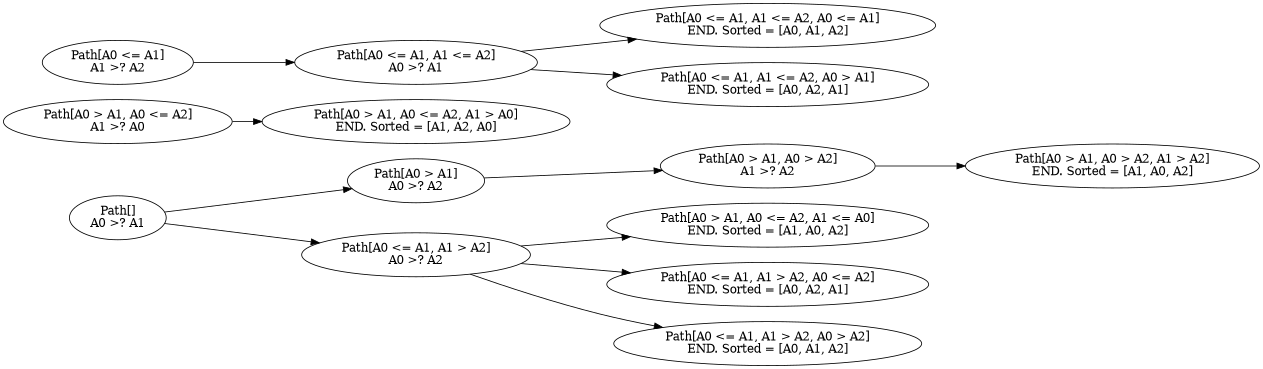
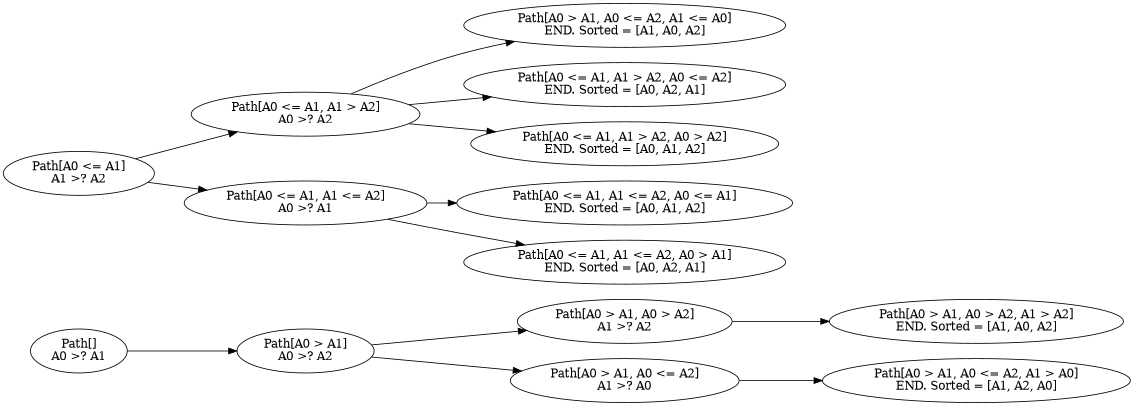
  digraph {
    rankdir=LR
    "Path[]\nA0 >? A1"
    "Path[A0 > A1]\nA0 >? A2"
    "Path[A0 > A1, A0 > A2]\nA1 >? A2"
    "Path[A0 > A1, A0 <= A2]\nA1 >? A0"
    "Path[A0 <= A1]\nA1 >? A2"
    "Path[A0 <= A1, A1 > A2]\nA0 >? A2"
    "Path[A0 <= A1, A1 <= A2]\nA0 >? A1"
    "Path[A0 > A1, A0 > A2, A1 > A2]\nEND. Sorted = [A1, A0, A2]"
    "Path[A0 > A1, A0 <= A2, A1 > A0]\nEND. Sorted = [A1, A2, A0]"
    "Path[A0 > A1, A0 <= A2, A1 <= A0]\nEND. Sorted = [A1, A0, A2]"
    "Path[A0 <= A1, A1 > A2, A0 <= A2]\nEND. Sorted = [A0, A2, A1]"
    "Path[A0 <= A1, A1 > A2, A0 > A2]\nEND. Sorted = [A0, A1, A2]"
    "Path[A0 <= A1, A1 <= A2, A0 <= A1]\nEND. Sorted = [A0, A1, A2]"
    "Path[A0 <= A1, A1 <= A2, A0 > A1]\nEND. Sorted = [A0, A2, A1]"
    "Path[]\nA0 >? A1" -> "Path[A0 > A1]\nA0 >? A2"
    "Path[A0 > A1]\nA0 >? A2" -> "Path[A0 > A1, A0 > A2]\nA1 >? A2"
+   "Path[A0 > A1]\nA0 >? A2" -> "Path[A0 > A1, A0 <= A2]\nA1 >? A0"
    "Path[A0 > A1, A0 > A2]\nA1 >? A2" -> "Path[A0 > A1, A0 > A2, A1 > A2]\nEND. Sorted = [A1, A0, A2]"
    "Path[A0 > A1, A0 <= A2]\nA1 >? A0" -> "Path[A0 > A1, A0 <= A2, A1 > A0]\nEND. Sorted = [A1, A2, A0]"
-   "Path[]\nA0 >? A1" -> "Path[A0 <= A1, A1 > A2]\nA0 >? A2"
+   "Path[A0 <= A1]\nA1 >? A2" -> "Path[A0 <= A1, A1 > A2]\nA0 >? A2"
    "Path[A0 <= A1]\nA1 >? A2" -> "Path[A0 <= A1, A1 <= A2]\nA0 >? A1"
    "Path[A0 <= A1, A1 > A2]\nA0 >? A2" -> "Path[A0 > A1, A0 <= A2, A1 <= A0]\nEND. Sorted = [A1, A0, A2]"
    "Path[A0 <= A1, A1 > A2]\nA0 >? A2" -> "Path[A0 <= A1, A1 > A2, A0 <= A2]\nEND. Sorted = [A0, A2, A1]"
    "Path[A0 <= A1, A1 > A2]\nA0 >? A2" -> "Path[A0 <= A1, A1 > A2, A0 > A2]\nEND. Sorted = [A0, A1, A2]"
    "Path[A0 <= A1, A1 <= A2]\nA0 >? A1" -> "Path[A0 <= A1, A1 <= A2, A0 <= A1]\nEND. Sorted = [A0, A1, A2]"
    "Path[A0 <= A1, A1 <= A2]\nA0 >? A1" -> "Path[A0 <= A1, A1 <= A2, A0 > A1]\nEND. Sorted = [A0, A2, A1]"
  }
